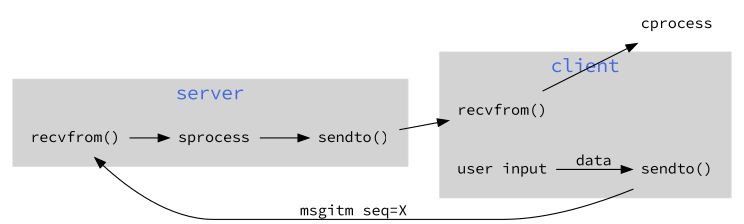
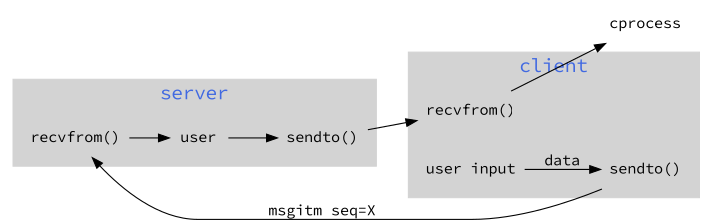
  digraph {
    rankdir=LR
    fontname="Source Code Pro"
    node [shape=plaintext fontname="Source Code Pro"]
    edge [fontname="Source Code Pro"]
    n1 [label="sendto()"]
    n2 [label="recvfrom()"]
    "user input"
    n4 [label="sendto()"]
    n5 [label="recvfrom()"]
-   sprocess
+   sprocess [label=user]
    cprocess
    subgraph cluster_1 {
      color=lightgray
      label=<<FONT POINT-SIZE="18" COLOR="royalblue">client</FONT>>
      style=filled
      n1
      n2
      "user input"
    }
    subgraph cluster_2 {
      color=lightgray
      label=<<FONT POINT-SIZE="18" COLOR="royalblue">server</FONT>>
      style=filled
      n4
      n5
      sprocess
    }
    n1 -> n5 [label="msgitm seq=X"]
    n2 -> cprocess
    "user input" -> n1 [label=data]
    n4 -> n2
    n5 -> sprocess
    sprocess -> n4
  }
